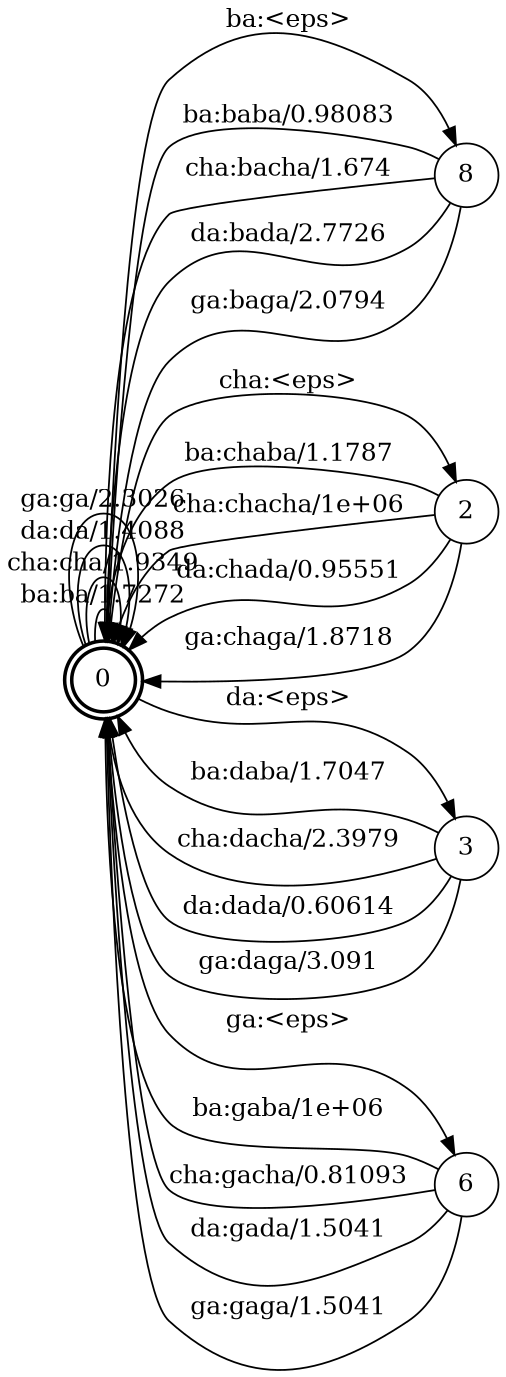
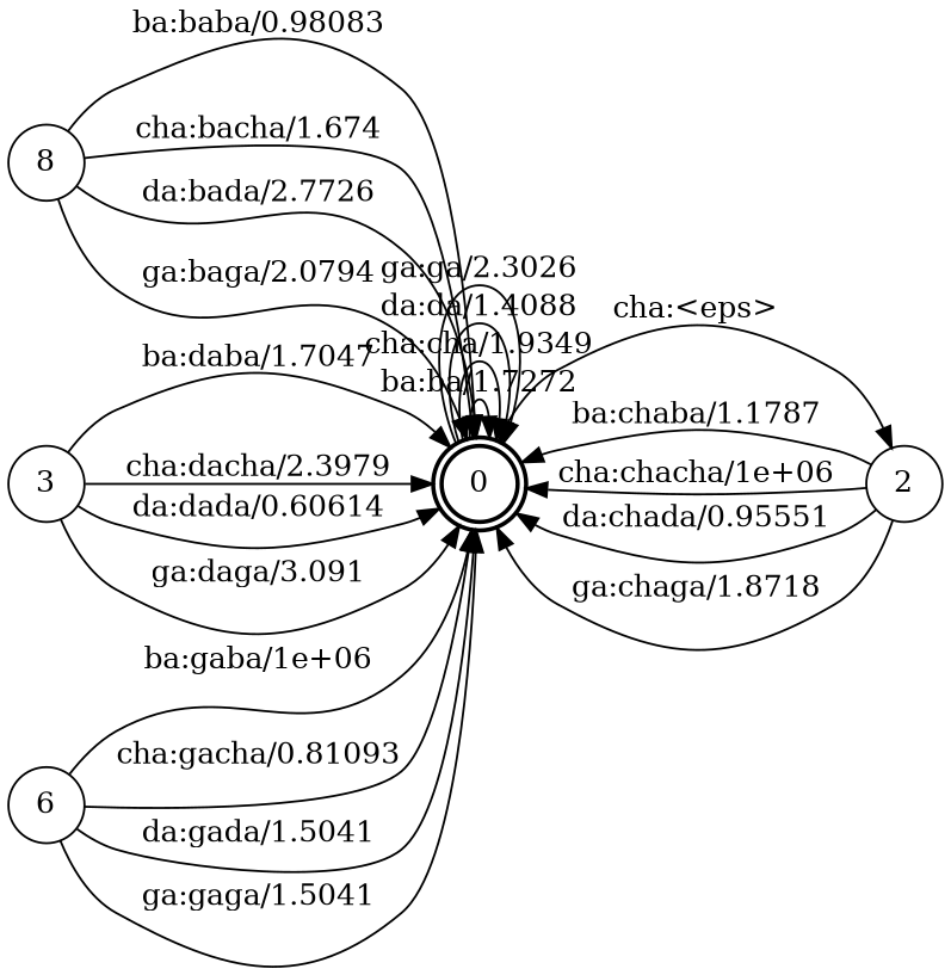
  digraph {
    nodesep=0.25
    rankdir=LR
    ranksep=0.4
    node [fontsize=14 shape=circle style=solid]
    edge [fontsize=14]
    n1 [label=0 shape=doublecircle style=bold]
    n2 [label=8]
    n3 [label=2]
    n4 [label=3]
    n5 [label=6]
    n1 -> n1 [label="ba:ba/1.7272"]
    n1 -> n1 [label="cha:cha/1.9349"]
    n1 -> n1 [label="da:da/1.4088"]
    n1 -> n1 [label="ga:ga/2.3026"]
-   n1 -> n2 [label="ba:<eps>"]
    n1 -> n3 [label="cha:<eps>"]
-   n1 -> n4 [label="da:<eps>"]
-   n1 -> n5 [label="ga:<eps>"]
    n2 -> n1 [label="ba:baba/0.98083"]
    n2 -> n1 [label="cha:bacha/1.674"]
    n2 -> n1 [label="da:bada/2.7726"]
    n2 -> n1 [label="ga:baga/2.0794"]
    n3 -> n1 [label="ba:chaba/1.1787"]
    n3 -> n1 [label="cha:chacha/1e+06"]
    n3 -> n1 [label="da:chada/0.95551"]
    n3 -> n1 [label="ga:chaga/1.8718"]
    n4 -> n1 [label="ba:daba/1.7047"]
    n4 -> n1 [label="cha:dacha/2.3979"]
    n4 -> n1 [label="da:dada/0.60614"]
    n4 -> n1 [label="ga:daga/3.091"]
    n5 -> n1 [label="ba:gaba/1e+06"]
    n5 -> n1 [label="cha:gacha/0.81093"]
    n5 -> n1 [label="da:gada/1.5041"]
    n5 -> n1 [label="ga:gaga/1.5041"]
  }
